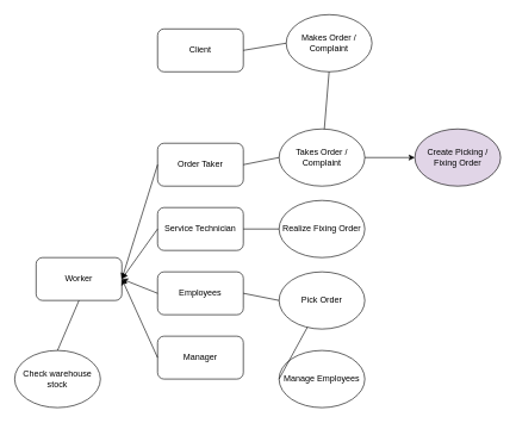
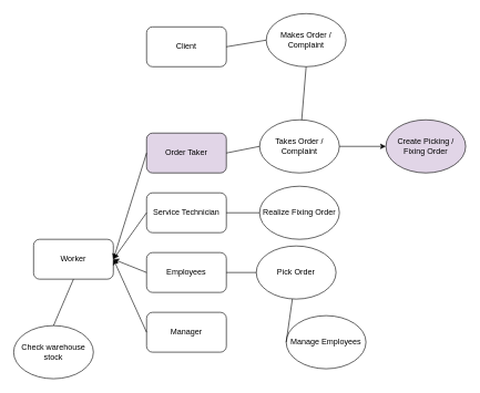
  <mxCell id="0" />
  <mxCell id="1" parent="0" />
  <mxCell id="2" value="Client" style="rounded=1;whiteSpace=wrap;html=1;" parent="1" vertex="1"><mxGeometry x="220" y="40" width="120" height="60" as="geometry" /></mxCell>
  <mxCell id="3" value="Worker" style="rounded=1;whiteSpace=wrap;html=1;" parent="1" vertex="1"><mxGeometry x="50" y="360" width="120" height="60" as="geometry" /></mxCell>
- <mxCell id="4" value="Order Taker" style="rounded=1;whiteSpace=wrap;html=1;" parent="1" vertex="1"><mxGeometry x="220" y="200" width="120" height="60" as="geometry" /></mxCell>
+ <mxCell id="4" value="Order Taker" style="rounded=1;whiteSpace=wrap;html=1;fillColor=#e1d5e7;" parent="1" vertex="1"><mxGeometry x="220" y="200" width="120" height="60" as="geometry" /></mxCell>
  <mxCell id="5" value="Service Technician" style="rounded=1;whiteSpace=wrap;html=1;" parent="1" vertex="1"><mxGeometry x="220" y="290" width="120" height="60" as="geometry" /></mxCell>
  <mxCell id="6" value="Employees" style="rounded=1;whiteSpace=wrap;html=1;" parent="1" vertex="1"><mxGeometry x="220" y="380" width="120" height="60" as="geometry" /></mxCell>
  <mxCell id="7" value="" style="endArrow=classic;html=1;rounded=0;entryX=1;entryY=0.5;entryDx=0;entryDy=0;exitX=0;exitY=0.5;exitDx=0;exitDy=0;" parent="1" source="4" target="3" edge="1"><mxGeometry width="50" height="50" relative="1" as="geometry"><mxPoint x="300" y="450" as="sourcePoint" /><mxPoint x="350" y="400" as="targetPoint" /></mxGeometry></mxCell>
  <mxCell id="8" value="" style="endArrow=classic;html=1;rounded=0;entryX=1;entryY=0.5;entryDx=0;entryDy=0;exitX=0;exitY=0.5;exitDx=0;exitDy=0;" parent="1" source="5" target="3" edge="1"><mxGeometry width="50" height="50" relative="1" as="geometry"><mxPoint x="100" y="460" as="sourcePoint" /><mxPoint x="150" y="410" as="targetPoint" /></mxGeometry></mxCell>
  <mxCell id="9" value="" style="endArrow=classic;html=1;rounded=0;entryX=1;entryY=0.5;entryDx=0;entryDy=0;exitX=0;exitY=0.5;exitDx=0;exitDy=0;" parent="1" source="6" target="3" edge="1"><mxGeometry width="50" height="50" relative="1" as="geometry"><mxPoint x="40" y="450" as="sourcePoint" /><mxPoint x="90" y="400" as="targetPoint" /></mxGeometry></mxCell>
  <mxCell id="10" value="Makes Order / Complaint" style="ellipse;whiteSpace=wrap;html=1;" parent="1" vertex="1"><mxGeometry x="400" y="20" width="120" height="80" as="geometry" /></mxCell>
  <mxCell id="11" value="Takes Order / Complaint" style="ellipse;whiteSpace=wrap;html=1;" parent="1" vertex="1"><mxGeometry x="390" y="180" width="120" height="80" as="geometry" /></mxCell>
  <mxCell id="12" value="Realize Fixing Order" style="ellipse;whiteSpace=wrap;html=1;" parent="1" vertex="1"><mxGeometry x="390" y="280" width="120" height="80" as="geometry" /></mxCell>
- <mxCell id="13" value="Pick Order" style="ellipse;whiteSpace=wrap;html=1;" parent="1" vertex="1"><mxGeometry x="390" y="380" width="120" height="80" as="geometry" /></mxCell>
+ <mxCell id="13" value="Pick Order" style="ellipse;whiteSpace=wrap;html=1;" parent="1" vertex="1"><mxGeometry x="385" y="370" width="120" height="80" as="geometry" /></mxCell>
  <mxCell id="14" value="Create Picking / Fixing Order" style="ellipse;whiteSpace=wrap;html=1;fillColor=#e1d5e7;" parent="1" vertex="1"><mxGeometry x="580" y="180" width="120" height="80" as="geometry" /></mxCell>
  <mxCell id="15" value="" style="endArrow=none;html=1;rounded=0;entryX=1;entryY=0.5;entryDx=0;entryDy=0;exitX=0;exitY=0.5;exitDx=0;exitDy=0;" parent="1" source="10" target="2" edge="1"><mxGeometry width="50" height="50" relative="1" as="geometry"><mxPoint x="400" y="350" as="sourcePoint" /><mxPoint x="450" y="300" as="targetPoint" /></mxGeometry></mxCell>
  <mxCell id="16" value="" style="endArrow=none;html=1;rounded=0;entryX=1;entryY=0.5;entryDx=0;entryDy=0;exitX=0;exitY=0.5;exitDx=0;exitDy=0;" parent="1" source="11" target="4" edge="1"><mxGeometry width="50" height="50" relative="1" as="geometry"><mxPoint x="450" y="360" as="sourcePoint" /><mxPoint x="500" y="310" as="targetPoint" /></mxGeometry></mxCell>
  <mxCell id="17" value="" style="endArrow=none;html=1;rounded=0;entryX=1;entryY=0.5;entryDx=0;entryDy=0;exitX=0;exitY=0.5;exitDx=0;exitDy=0;" parent="1" source="13" target="6" edge="1"><mxGeometry width="50" height="50" relative="1" as="geometry"><mxPoint x="450" y="360" as="sourcePoint" /><mxPoint x="500" y="310" as="targetPoint" /></mxGeometry></mxCell>
  <mxCell id="18" value="" style="endArrow=none;html=1;rounded=0;exitX=1;exitY=0.5;exitDx=0;exitDy=0;entryX=0;entryY=0.5;entryDx=0;entryDy=0;" parent="1" source="5" target="12" edge="1"><mxGeometry width="50" height="50" relative="1" as="geometry"><mxPoint x="450" y="360" as="sourcePoint" /><mxPoint x="500" y="310" as="targetPoint" /></mxGeometry></mxCell>
  <mxCell id="19" value="" style="endArrow=classic;html=1;rounded=0;exitX=1;exitY=0.5;exitDx=0;exitDy=0;" parent="1" source="11" target="14" edge="1"><mxGeometry width="50" height="50" relative="1" as="geometry"><mxPoint x="450" y="290" as="sourcePoint" /><mxPoint x="500" y="240" as="targetPoint" /><Array as="points" /></mxGeometry></mxCell>
  <mxCell id="20" value="" style="endArrow=none;html=1;rounded=0;exitX=0.5;exitY=1;exitDx=0;exitDy=0;" parent="1" source="10" target="11" edge="1"><mxGeometry width="50" height="50" relative="1" as="geometry"><mxPoint x="450" y="290" as="sourcePoint" /><mxPoint x="500" y="240" as="targetPoint" /></mxGeometry></mxCell>
  <mxCell id="21" value="Manager" style="rounded=1;whiteSpace=wrap;html=1;" vertex="1" parent="1"><mxGeometry x="220" y="470" width="120" height="60" as="geometry" /></mxCell>
- <mxCell id="22" value="Manage Employees" style="ellipse;whiteSpace=wrap;html=1;" vertex="1" parent="1"><mxGeometry x="390" y="490" width="120" height="80" as="geometry" /></mxCell>
+ <mxCell id="22" value="Manage Employees" style="ellipse;whiteSpace=wrap;html=1;" vertex="1" parent="1"><mxGeometry x="430" y="475" width="120" height="80" as="geometry" /></mxCell>
  <mxCell id="23" value="Check warehouse&lt;br&gt;stock" style="ellipse;whiteSpace=wrap;html=1;" vertex="1" parent="1"><mxGeometry x="20" y="490" width="120" height="80" as="geometry" /></mxCell>
  <mxCell id="24" value="" style="endArrow=none;html=1;rounded=0;exitX=0;exitY=0.5;exitDx=0;exitDy=0;" edge="1" parent="1" source="22" target="13"><mxGeometry width="50" height="50" relative="1" as="geometry"><mxPoint x="390" y="530" as="sourcePoint" /><mxPoint x="440" y="480" as="targetPoint" /></mxGeometry></mxCell>
  <mxCell id="25" value="" style="endArrow=none;html=1;rounded=0;entryX=0.5;entryY=0;entryDx=0;entryDy=0;exitX=0.5;exitY=1;exitDx=0;exitDy=0;" edge="1" parent="1" source="3" target="23"><mxGeometry width="50" height="50" relative="1" as="geometry"><mxPoint x="390" y="530" as="sourcePoint" /><mxPoint x="440" y="480" as="targetPoint" /></mxGeometry></mxCell>
  <mxCell id="26" value="" style="endArrow=classic;html=1;rounded=0;entryX=1;entryY=0.5;entryDx=0;entryDy=0;exitX=0;exitY=0.5;exitDx=0;exitDy=0;" edge="1" parent="1" source="21" target="3"><mxGeometry width="50" height="50" relative="1" as="geometry"><mxPoint x="390" y="530" as="sourcePoint" /><mxPoint x="440" y="480" as="targetPoint" /></mxGeometry></mxCell>
